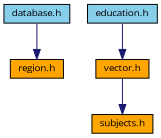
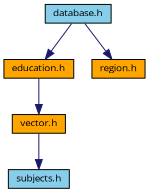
  digraph {
    fontname="Open Sans"
    node [color=black fillcolor=orange fontname="Open Sans" fontsize=10 shape=record style=filled]
    edge [color=midnightblue fontname="Open Sans" fontsize=10 labelfontname=Helvetica labelfontsize=10 style=solid]
    n1 [fillcolor=skyblue fontcolor=black height=0.2 label="database.h" width=0.4]
-   n2 [fillcolor=skyblue height=0.2 label="education.h" width=0.4]
+   n2 [height=0.2 label="education.h" width=0.4]
    n3 [height=0.2 label="region.h" width=0.4]
    n4 [height=0.2 label="vector.h" width=0.4]
-   n5 [height=0.2 label="subjects.h" width=0.4]
+   n5 [fillcolor=skyblue height=0.2 label="subjects.h" width=0.4]
+   n1 -> n2
    n1 -> n3
    n2 -> n4
    n4 -> n5
  }
